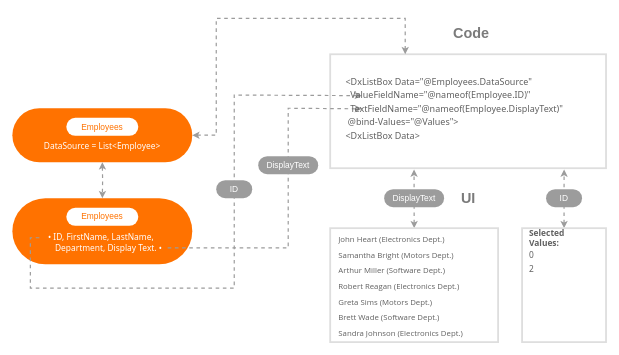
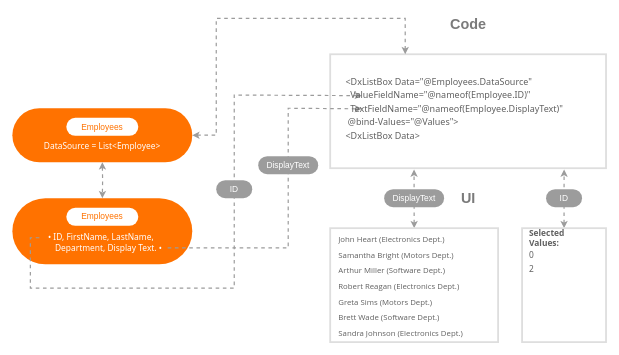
  <mxCell id="0" />
  <mxCell id="1" parent="0" />
  <mxCell id="2" value="" style="group" parent="1" vertex="1" connectable="0"><mxGeometry x="20" y="180" width="300" height="90" as="geometry" /></mxCell>
  <mxCell id="3" value="DataSource = List&lt;Employee&gt;" style="rounded=1;whiteSpace=wrap;fontFamily=&quot;Segoe UI&quot;,&quot;Helvetica Neue&quot;,Helvetica,Arial,sans-serif;;strokeWidth=3;arcSize=50;imageHeight=24;fontColor=#FFF;strokeColor=none;fontSize=14;spacing=2;verticalAlign=bottom;resizable=1;resizeHeight=1;resizeWidth=1;spacingBottom=16;fillColor=#FF7200;movableLabel=1;" parent="2" vertex="1"><mxGeometry width="300" height="90" as="geometry" /></mxCell>
  <mxCell id="4" value="&lt;font color=&quot;#ff7200&quot;&gt;Employees&lt;/font&gt;" style="rounded=1;whiteSpace=wrap;html=1;fontSize=14;strokeWidth=3;gradientColor=#ffffff;fillColor=#FFF;strokeColor=none;fontColor=#000;arcSize=50;" parent="2" vertex="1"><mxGeometry x="90" y="16" width="120" height="30" as="geometry" /></mxCell>
  <mxCell id="5" value="" style="group" parent="1" vertex="1" connectable="0"><mxGeometry x="20" y="330" width="300" height="130" as="geometry" /></mxCell>
  <mxCell id="6" value="• ID, FirstName, LastName,&#10;       Department, Display Text. •" style="rounded=1;whiteSpace=wrap;fontFamily=&quot;Segoe UI&quot;,&quot;Helvetica Neue&quot;,Helvetica,Arial,sans-serif;;strokeWidth=3;arcSize=50;imageHeight=24;fontColor=#FFF;strokeColor=none;fontSize=14;spacing=2;verticalAlign=bottom;resizable=1;resizeHeight=1;resizeWidth=1;spacingBottom=16;fillColor=#FF7200;movableLabel=1;" parent="5" vertex="1"><mxGeometry width="300" height="110" as="geometry"><mxPoint x="-2" as="offset" /></mxGeometry></mxCell>
  <mxCell id="7" value="&lt;font color=&quot;#ff7200&quot;&gt;Employees&lt;/font&gt;" style="rounded=1;whiteSpace=wrap;html=1;fontSize=14;strokeWidth=3;gradientColor=#ffffff;fillColor=#FFF;strokeColor=none;fontColor=#000;arcSize=50;" parent="5" vertex="1"><mxGeometry x="90" y="16" width="120" height="30" as="geometry" /></mxCell>
  <mxCell id="8" style="edgeStyle=orthogonalEdgeStyle;rounded=0;orthogonalLoop=1;jettySize=auto;html=1;entryX=0.5;entryY=0;entryDx=0;entryDy=0;fontSize=14;fontColor=#000;startArrow=classic;startFill=1;dashed=1;strokeWidth=2;strokeColor=#9c9c9c;" parent="1" target="6" edge="1"><mxGeometry relative="1" as="geometry"><mxPoint x="170" y="270" as="sourcePoint" /></mxGeometry></mxCell>
  <mxCell id="9" value="" style="rounded=0;whiteSpace=wrap;html=1;shadow=0;glass=0;sketch=0;fontFamily=Open Sans;fontSource=https%3A%2F%2Ffonts.googleapis.com%2Fcss%3Ffamily%3DOpen%2BSans;fontSize=14;fontColor=#000000;strokeColor=#DEDEDE;strokeWidth=3;fillColor=#ffffff;gradientColor=none;align=left;verticalAlign=bottom;connectable=0;" parent="1" vertex="1"><mxGeometry x="550" y="90" width="460" height="190" as="geometry" /></mxCell>
  <mxCell id="10" style="edgeStyle=orthogonalEdgeStyle;rounded=0;orthogonalLoop=1;jettySize=auto;html=1;entryX=0.304;entryY=1.011;entryDx=0;entryDy=0;entryPerimeter=0;dashed=1;fontFamily=&quot;Segoe UI&quot;,&quot;Helvetica Neue&quot;,Helvetica,Arial,sans-serif;fontSource=https%3A%2F%2Ffonts.googleapis.com%2Fcss%3Ffamily%3DOpen%2BSans;fontSize=15;fontColor=#606060;startArrow=classic;startFill=1;strokeColor=#9c9c9c;strokeWidth=2;" parent="1" source="11" target="9" edge="1"><mxGeometry relative="1" as="geometry" /></mxCell>
  <mxCell id="11" value="&lt;p style=&quot;line-height: 200% ; font-size: 13px&quot;&gt;&lt;font color=&quot;#606060&quot;&gt;John Heart (Electronics Dept.)&lt;br&gt;Samantha Bright (Motors Dept.)&lt;br&gt;Arthur Miller (Software Dept.)&lt;br&gt;Robert Reagan (Electronics Dept.)&lt;br&gt;Greta Sims (Motors Dept.)&lt;br&gt;Brett Wade (Software Dept.)&lt;br&gt;Sandra Johnson (Electronics Dept.)&lt;br&gt;Edward Holmes (Motos Dept.)&lt;/font&gt;&lt;/p&gt;" style="rounded=0;shadow=0;glass=0;sketch=0;fontFamily=Open Sans;fontSource=https%3A%2F%2Ffonts.googleapis.com%2Fcss%3Ffamily%3DOpen%2BSans;fontSize=14;fontColor=#000000;strokeColor=#DEDEDE;strokeWidth=3;fillColor=#ffffff;gradientColor=none;align=left;verticalAlign=bottom;whiteSpace=wrap;html=1;spacingTop=0;spacingLeft=12;spacingBottom=0;overflow=hidden;noLabel=0;resizable=1;movable=1;spacing=0;movableLabel=1;" parent="1" vertex="1"><mxGeometry x="550" y="380" width="280" height="190" as="geometry"><mxPoint x="2" y="-7" as="offset" /></mxGeometry></mxCell>
  <mxCell id="12" style="edgeStyle=orthogonalEdgeStyle;rounded=0;orthogonalLoop=1;jettySize=auto;html=1;entryX=0.848;entryY=1.011;entryDx=0;entryDy=0;entryPerimeter=0;dashed=1;fontFamily=&quot;Segoe UI&quot;,&quot;Helvetica Neue&quot;,Helvetica,Arial,sans-serif;fontSource=https%3A%2F%2Ffonts.googleapis.com%2Fcss%3Ffamily%3DOpen%2BSans;fontSize=15;fontColor=#606060;startArrow=classic;startFill=1;strokeColor=#9c9c9c;strokeWidth=2;" parent="1" source="13" target="9" edge="1"><mxGeometry relative="1" as="geometry" /></mxCell>
  <mxCell id="13" value="" style="rounded=0;whiteSpace=wrap;html=1;shadow=0;glass=0;sketch=0;fontFamily=Open Sans;fontSource=https%3A%2F%2Ffonts.googleapis.com%2Fcss%3Ffamily%3DOpen%2BSans;fontSize=14;fontColor=#000000;strokeColor=#DEDEDE;strokeWidth=3;fillColor=#ffffff;gradientColor=none;align=left;verticalAlign=bottom;" parent="1" vertex="1"><mxGeometry x="870" y="380" width="140" height="190" as="geometry" /></mxCell>
- <mxCell id="14" value="Code" style="text;strokeColor=none;fillColor=none;html=1;fontSize=24;fontStyle=1;verticalAlign=middle;align=center;fontFamily='Open Sans Condensed','HelveticaNeue-CondensedBold',Helvetica,'Arial Narrow',Calibri,Arial,'Lucida Grande',sans-serif;;fontSource=https%3A%2F%2Ffonts.googleapis.com%2Fcss%3Ffamily%3D'Open%2BSans%2BCondensed'%252C'HelveticaNeue-CondensedBold'%252CHelvetica%252C'Arial%2BNarrow'%252CCalibri%252CArial%252C'Lucida%2BGrande'%252Csans-serif%253B;fontColor=#7b7b7b;" parent="1" vertex="1"><mxGeometry x="735" y="35" width="100" height="40" as="geometry" /></mxCell>
+ <mxCell id="14" value="Code" style="text;strokeColor=none;fillColor=none;html=1;fontSize=24;fontStyle=1;verticalAlign=middle;align=center;fontFamily='Open Sans Condensed','HelveticaNeue-CondensedBold',Helvetica,'Arial Narrow',Calibri,Arial,'Lucida Grande',sans-serif;;fontSource=https%3A%2F%2Ffonts.googleapis.com%2Fcss%3Ffamily%3D'Open%2BSans%2BCondensed'%252C'HelveticaNeue-CondensedBold'%252CHelvetica%252C'Arial%2BNarrow'%252CCalibri%252CArial%252C'Lucida%2BGrande'%252Csans-serif%253B;fontColor=#7b7b7b;" parent="1" vertex="1"><mxGeometry x="730" y="20" width="100" height="40" as="geometry" /></mxCell>
  <mxCell id="15" value="UI" style="text;strokeColor=none;fillColor=none;html=1;fontSize=24;fontStyle=1;verticalAlign=middle;align=center;fontFamily='Open Sans Condensed','HelveticaNeue-CondensedBold',Helvetica,'Arial Narrow',Calibri,Arial,'Lucida Grande',sans-serif;;fontSource=https%3A%2F%2Ffonts.googleapis.com%2Fcss%3Ffamily%3D'Open%2BSans%2BCondensed'%252C'HelveticaNeue-CondensedBold'%252CHelvetica%252C'Arial%2BNarrow'%252CCalibri%252CArial%252C'Lucida%2BGrande'%252Csans-serif%253B;fontColor=#7b7b7b;" parent="1" vertex="1"><mxGeometry x="730" y="310" width="100" height="40" as="geometry" /></mxCell>
  <mxCell id="16" style="edgeStyle=orthogonalEdgeStyle;rounded=0;orthogonalLoop=1;jettySize=auto;html=1;entryX=0.272;entryY=0;entryDx=0;entryDy=0;entryPerimeter=0;dashed=1;fontFamily=Open Sans;fontSource=https%3A%2F%2Ffonts.googleapis.com%2Fcss%3Ffamily%3DOpen%2BSans;fontSize=14;fontColor=#000000;startArrow=classic;startFill=1;strokeWidth=2;strokeColor=#9C9C9C;" parent="1" source="3" target="9" edge="1"><mxGeometry relative="1" as="geometry"><Array as="points"><mxPoint x="360" y="225" /><mxPoint x="360" y="30" /><mxPoint x="675" y="30" /></Array></mxGeometry></mxCell>
  <mxCell id="17" style="edgeStyle=orthogonalEdgeStyle;rounded=0;orthogonalLoop=1;jettySize=auto;html=1;entryX=0.074;entryY=0.38;entryDx=0;entryDy=0;dashed=1;fontFamily=&quot;Segoe UI&quot;,&quot;Helvetica Neue&quot;,Helvetica,Arial,sans-serif;fontSource=https%3A%2F%2Ffonts.googleapis.com%2Fcss%3Ffamily%3DOpen%2BSans;fontSize=15;fontColor=#606060;startArrow=none;startFill=0;strokeColor=#9c9c9c;strokeWidth=2;entryPerimeter=0;" parent="1" target="24" edge="1"><mxGeometry relative="1" as="geometry"><Array as="points"><mxPoint x="50" y="396" /><mxPoint x="50" y="480" /><mxPoint x="390" y="480" /><mxPoint x="390" y="158" /><mxPoint x="603" y="158" /></Array><mxPoint x="65" y="396" as="sourcePoint" /><mxPoint x="590" y="158" as="targetPoint" /></mxGeometry></mxCell>
  <mxCell id="18" style="edgeStyle=orthogonalEdgeStyle;rounded=0;orthogonalLoop=1;jettySize=auto;html=1;dashed=1;fontFamily=&quot;Segoe UI&quot;,&quot;Helvetica Neue&quot;,Helvetica,Arial,sans-serif;fontSource=https%3A%2F%2Ffonts.googleapis.com%2Fcss%3Ffamily%3DOpen%2BSans;fontSize=15;fontColor=#606060;startArrow=none;startFill=0;strokeColor=#9c9c9c;strokeWidth=2;" parent="1" edge="1"><mxGeometry relative="1" as="geometry"><Array as="points"><mxPoint x="480" y="413" /><mxPoint x="480" y="180" /></Array><mxPoint x="279" y="413" as="sourcePoint" /><mxPoint x="603" y="181" as="targetPoint" /></mxGeometry></mxCell>
  <mxCell id="19" value="Selected Values:&lt;br&gt;&lt;span style=&quot;font-weight: normal ; line-height: 170%&quot;&gt;0&lt;br&gt;2&lt;/span&gt;" style="text;html=1;strokeColor=none;fillColor=none;align=left;verticalAlign=middle;whiteSpace=wrap;rounded=0;shadow=0;glass=0;sketch=0;fontFamily=&quot;Segoe UI&quot;,&quot;Helvetica Neue&quot;,Helvetica,Arial,sans-serif;fontSource=https%3A%2F%2Ffonts.googleapis.com%2Fcss%3Ffamily%3DOpen%2BSans;fontSize=14;fontColor=#606060;fontStyle=1" parent="1" vertex="1"><mxGeometry x="880" y="410" width="110" height="20" as="geometry" /></mxCell>
  <mxCell id="20" value="&lt;font&gt;DisplayText&lt;/font&gt;" style="rounded=1;whiteSpace=wrap;html=1;fontSize=14;strokeWidth=3;strokeColor=none;arcSize=50;fontColor=#FFF;fillColor=#9C9C9C;" parent="1" vertex="1"><mxGeometry x="430" y="260" width="100" height="30" as="geometry" /></mxCell>
  <mxCell id="21" value="&lt;font&gt;ID&lt;/font&gt;" style="rounded=1;whiteSpace=wrap;html=1;fontSize=14;strokeWidth=3;strokeColor=none;arcSize=50;fontColor=#FFF;fillColor=#9C9C9C;" parent="1" vertex="1"><mxGeometry x="360" y="300" width="60" height="30" as="geometry" /></mxCell>
  <mxCell id="22" value="&lt;font&gt;DisplayText&lt;/font&gt;" style="rounded=1;whiteSpace=wrap;html=1;fontSize=14;strokeWidth=3;strokeColor=none;arcSize=50;fontColor=#FFF;fillColor=#9C9C9C;" parent="1" vertex="1"><mxGeometry x="640" y="315" width="100" height="30" as="geometry" /></mxCell>
  <mxCell id="23" value="&lt;font&gt;ID&lt;/font&gt;" style="rounded=1;whiteSpace=wrap;html=1;fontSize=14;strokeWidth=3;strokeColor=none;arcSize=50;fontColor=#FFF;fillColor=#9C9C9C;" parent="1" vertex="1"><mxGeometry x="910" y="315" width="60" height="30" as="geometry" /></mxCell>
  <mxCell id="24" value="&lt;p style=&quot;line-height: 150%&quot;&gt;&lt;span style=&quot;color: rgb(96 , 96 , 96) ; font-size: 15px&quot;&gt;&amp;lt;DxListBox Data=&quot;@Employees.DataSource&quot;&lt;br style=&quot;font-size: 15px&quot;&gt;&lt;/span&gt;&lt;span style=&quot;color: rgb(96 , 96 , 96) ; font-size: 15px ; text-align: center&quot;&gt;&lt;span style=&quot;white-space: pre ; font-size: 15px&quot;&gt; &lt;span style=&quot;white-space: pre&quot;&gt; &lt;/span&gt;&lt;/span&gt;ValueFieldName=&quot;@nameof(Employee.ID)&quot;&lt;br style=&quot;font-size: 15px&quot;&gt;&lt;/span&gt;&lt;span style=&quot;color: rgb(96 , 96 , 96) ; font-size: 15px ; text-align: center&quot;&gt;&lt;span style=&quot;white-space: pre ; font-size: 15px&quot;&gt; &lt;span style=&quot;white-space: pre&quot;&gt; &lt;/span&gt;&lt;/span&gt;TextFieldName=&quot;@nameof(Employee.DisplayText)&quot;&lt;br style=&quot;font-size: 15px&quot;&gt;&lt;/span&gt;&lt;span style=&quot;color: rgb(96 , 96 , 96) ; font-size: 15px&quot;&gt;&lt;span style=&quot;white-space: pre ; font-size: 15px&quot;&gt; &lt;/span&gt;@bind-Values=&quot;@Values&quot;&amp;gt;&lt;br style=&quot;font-size: 15px&quot;&gt;&lt;/span&gt;&lt;span style=&quot;color: rgb(96 , 96 , 96) ; font-size: 15px&quot;&gt;&amp;lt;DxListBox Data&amp;gt;&lt;/span&gt;&lt;span style=&quot;color: rgb(96 , 96 , 96) ; font-size: 15px&quot;&gt;&lt;br style=&quot;font-size: 15px&quot;&gt;&lt;/span&gt;&lt;/p&gt;" style="text;html=1;strokeColor=none;fillColor=none;align=left;verticalAlign=top;whiteSpace=wrap;rounded=0;comic=0;fontColor=#7b7b7b;snapToPoint=0;fixDash=0;autosize=1;container=0;dropTarget=0;expand=1;recursiveResize=0;fontFamily=&quot;Segoe UI&quot;,&quot;Helvetica Neue&quot;,Helvetica,Arial,sans-serif;fontSize=15;spacingTop=0;spacing=2;connectable=0;" parent="1" vertex="1"><mxGeometry x="574" y="102" width="390" height="150" as="geometry" /></mxCell>
